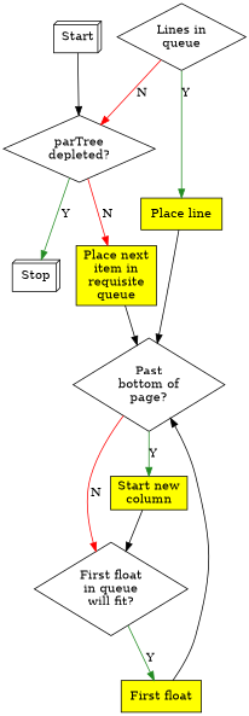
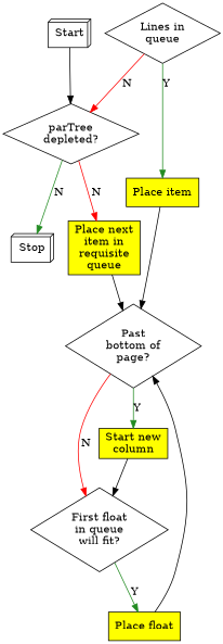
  digraph {
    rankdir=TB
    node [shape=diamond]
    n1 [label=Start shape=box3d]
    n2 [label=Stop shape=box3d]
    n3 [label="parTree\ndepleted?"]
    n4 [label="Past\nbottom of\npage?"]
    n5 [label="First float\nin queue\nwill fit?"]
    n6 [label="Lines in\nqueue"]
    n7 [fillcolor=yellow label="Place next\nitem in\nrequisite\nqueue" shape=box style=filled]
    n8 [fillcolor=yellow label="Start new\ncolumn" shape=box style=filled]
-   n9 [fillcolor=yellow label="First float" shape=box style=filled]
-   n10 [fillcolor=yellow label="Place line" shape=box style=filled]
+   n9 [fillcolor=yellow label="Place float" shape=box style=filled]
+   n10 [fillcolor=yellow label="Place item" shape=box style=filled]
    subgraph sub_1 {
      n1
      n2
    }
    subgraph sub_2 {
      n3
      n4
      n5
      n6
    }
    subgraph sub_3 {
      n7
      n8
      n9
      n10
    }
    subgraph sub_4 {
      n2
      n3
      n4
      n5
      n6
      n8
      n9
      n10
    }
    subgraph sub_5 {
      n3
      n4
      n5
      n6
      n7
    }
    n1 -> n3
-   n3 -> n2 [color=forestgreen label=Y]
+   n3 -> n2 [color=forestgreen label=N]
    n3 -> n7 [color=red label=N]
    n4 -> n5 [color=red label=N]
    n4 -> n8 [color=forestgreen label=Y]
    n5 -> n9 [color=forestgreen label=Y]
    n6 -> n3 [color=red label=N]
    n6 -> n10 [color=forestgreen label=Y]
    n7 -> n4
    n8 -> n5
    n9 -> n4
    n10 -> n4
  }
